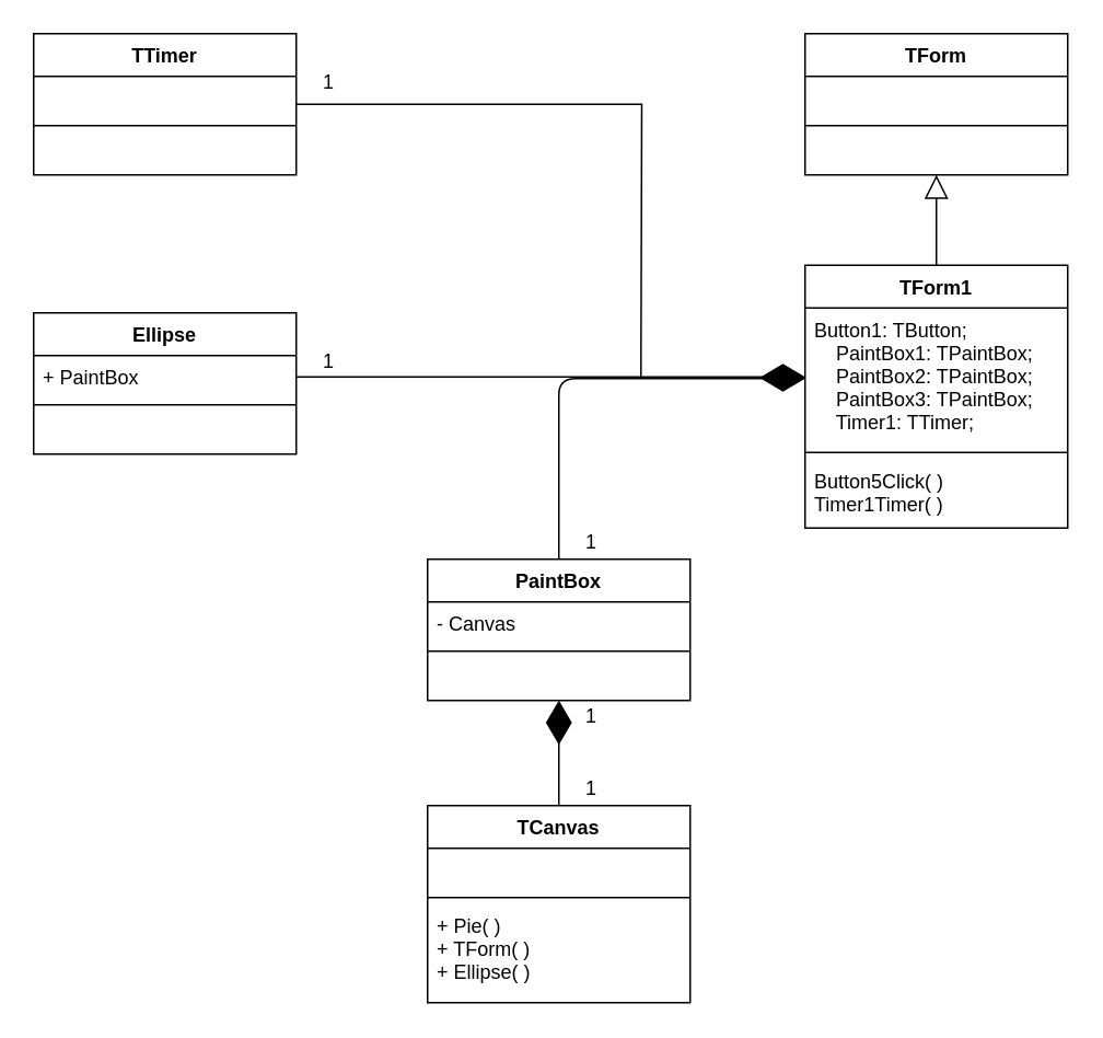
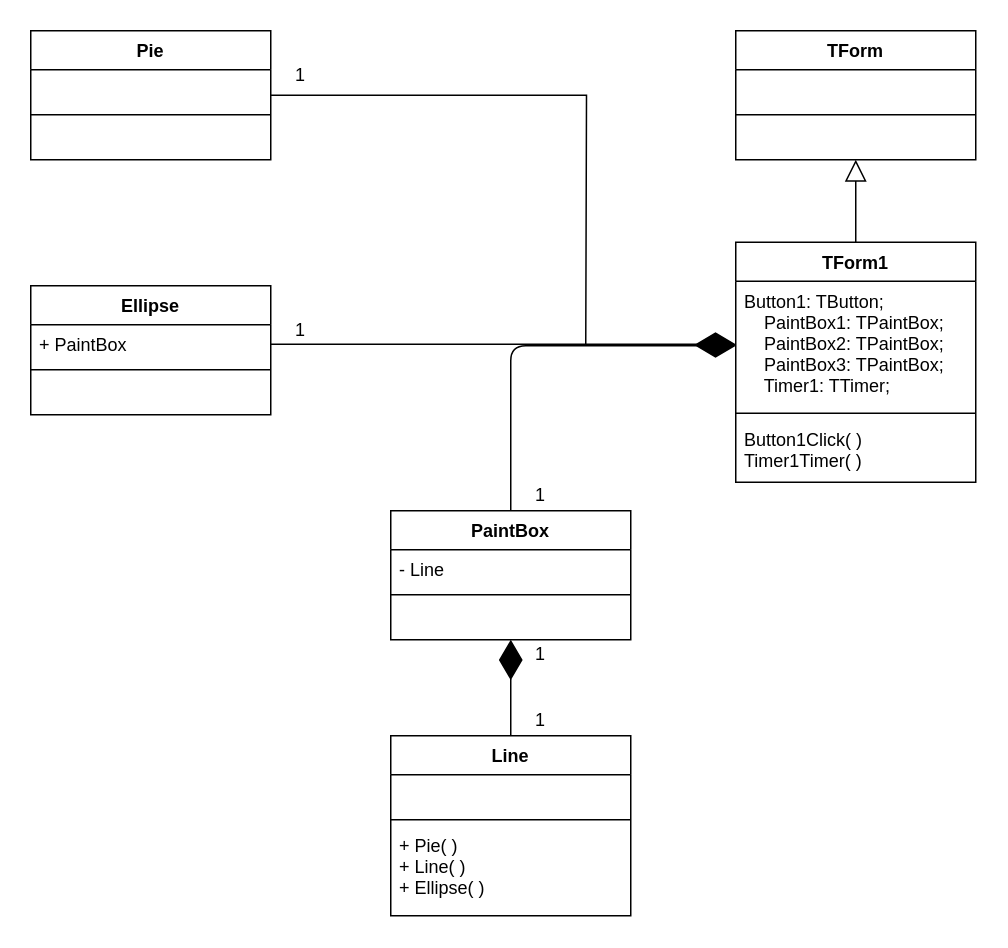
  <mxCell id="0" />
  <mxCell id="1" parent="0" />
  <mxCell id="2" value="TForm" style="swimlane;fontStyle=1;align=center;verticalAlign=top;childLayout=stackLayout;horizontal=1;startSize=26;horizontalStack=0;resizeParent=1;resizeParentMax=0;resizeLast=0;collapsible=1;marginBottom=0;" vertex="1" parent="1"><mxGeometry x="490" y="20" width="160" height="86" as="geometry" /></mxCell>
  <mxCell id="3" value=" " style="text;strokeColor=none;fillColor=none;align=left;verticalAlign=top;spacingLeft=4;spacingRight=4;overflow=hidden;rotatable=0;points=[[0,0.5],[1,0.5]];portConstraint=eastwest;" vertex="1" parent="2"><mxGeometry y="26" width="160" height="26" as="geometry" /></mxCell>
  <mxCell id="4" value="" style="line;strokeWidth=1;fillColor=none;align=left;verticalAlign=middle;spacingTop=-1;spacingLeft=3;spacingRight=3;rotatable=0;labelPosition=right;points=[];portConstraint=eastwest;" vertex="1" parent="2"><mxGeometry y="52" width="160" height="8" as="geometry" /></mxCell>
  <mxCell id="5" value=" " style="text;strokeColor=none;fillColor=none;align=left;verticalAlign=top;spacingLeft=4;spacingRight=4;overflow=hidden;rotatable=0;points=[[0,0.5],[1,0.5]];portConstraint=eastwest;" vertex="1" parent="2"><mxGeometry y="60" width="160" height="26" as="geometry" /></mxCell>
  <mxCell id="6" value="TForm1" style="swimlane;fontStyle=1;align=center;verticalAlign=top;childLayout=stackLayout;horizontal=1;startSize=26;horizontalStack=0;resizeParent=1;resizeParentMax=0;resizeLast=0;collapsible=1;marginBottom=0;" vertex="1" parent="1"><mxGeometry x="490" y="161" width="160" height="160" as="geometry" /></mxCell>
  <mxCell id="7" value="Button1: TButton;&#10;    PaintBox1: TPaintBox;&#10;    PaintBox2: TPaintBox;&#10;    PaintBox3: TPaintBox;&#10;    Timer1: TTimer;" style="text;strokeColor=none;fillColor=none;align=left;verticalAlign=top;spacingLeft=4;spacingRight=4;overflow=hidden;rotatable=0;points=[[0,0.5],[1,0.5]];portConstraint=eastwest;" vertex="1" parent="6"><mxGeometry y="26" width="160" height="84" as="geometry" /></mxCell>
  <mxCell id="8" value="" style="line;strokeWidth=1;fillColor=none;align=left;verticalAlign=middle;spacingTop=-1;spacingLeft=3;spacingRight=3;rotatable=0;labelPosition=right;points=[];portConstraint=eastwest;" vertex="1" parent="6"><mxGeometry y="110" width="160" height="8" as="geometry" /></mxCell>
- <mxCell id="9" value="Button5Click( )&#10;Timer1Timer( )" style="text;strokeColor=none;fillColor=none;align=left;verticalAlign=top;spacingLeft=4;spacingRight=4;overflow=hidden;rotatable=0;points=[[0,0.5],[1,0.5]];portConstraint=eastwest;" vertex="1" parent="6"><mxGeometry y="118" width="160" height="42" as="geometry" /></mxCell>
+ <mxCell id="9" value="Button1Click( )&#10;Timer1Timer( )" style="text;strokeColor=none;fillColor=none;align=left;verticalAlign=top;spacingLeft=4;spacingRight=4;overflow=hidden;rotatable=0;points=[[0,0.5],[1,0.5]];portConstraint=eastwest;" vertex="1" parent="6"><mxGeometry y="118" width="160" height="42" as="geometry" /></mxCell>
  <mxCell id="10" value="" style="endArrow=block;endFill=0;endSize=12;html=1;" edge="1" parent="1" source="6" target="5"><mxGeometry width="160" relative="1" as="geometry"><mxPoint x="490" y="300" as="sourcePoint" /><mxPoint x="650" y="300" as="targetPoint" /></mxGeometry></mxCell>
  <mxCell id="11" value="Ellipse" style="swimlane;fontStyle=1;align=center;verticalAlign=top;childLayout=stackLayout;horizontal=1;startSize=26;horizontalStack=0;resizeParent=1;resizeParentMax=0;resizeLast=0;collapsible=1;marginBottom=0;" vertex="1" parent="1"><mxGeometry x="20" y="190" width="160" height="86" as="geometry" /></mxCell>
  <mxCell id="12" value="+ PaintBox" style="text;strokeColor=none;fillColor=none;align=left;verticalAlign=top;spacingLeft=4;spacingRight=4;overflow=hidden;rotatable=0;points=[[0,0.5],[1,0.5]];portConstraint=eastwest;" vertex="1" parent="11"><mxGeometry y="26" width="160" height="26" as="geometry" /></mxCell>
  <mxCell id="13" value="" style="line;strokeWidth=1;fillColor=none;align=left;verticalAlign=middle;spacingTop=-1;spacingLeft=3;spacingRight=3;rotatable=0;labelPosition=right;points=[];portConstraint=eastwest;" vertex="1" parent="11"><mxGeometry y="52" width="160" height="8" as="geometry" /></mxCell>
  <mxCell id="14" value=" " style="text;strokeColor=none;fillColor=none;align=left;verticalAlign=top;spacingLeft=4;spacingRight=4;overflow=hidden;rotatable=0;points=[[0,0.5],[1,0.5]];portConstraint=eastwest;" vertex="1" parent="11"><mxGeometry y="60" width="160" height="26" as="geometry" /></mxCell>
  <mxCell id="15" value="PaintBox" style="swimlane;fontStyle=1;align=center;verticalAlign=top;childLayout=stackLayout;horizontal=1;startSize=26;horizontalStack=0;resizeParent=1;resizeParentMax=0;resizeLast=0;collapsible=1;marginBottom=0;" vertex="1" parent="1"><mxGeometry x="260" y="340" width="160" height="86" as="geometry" /></mxCell>
- <mxCell id="16" value="- Canvas" style="text;strokeColor=none;fillColor=none;align=left;verticalAlign=top;spacingLeft=4;spacingRight=4;overflow=hidden;rotatable=0;points=[[0,0.5],[1,0.5]];portConstraint=eastwest;" vertex="1" parent="15"><mxGeometry y="26" width="160" height="26" as="geometry" /></mxCell>
+ <mxCell id="16" value="- Line" style="text;strokeColor=none;fillColor=none;align=left;verticalAlign=top;spacingLeft=4;spacingRight=4;overflow=hidden;rotatable=0;points=[[0,0.5],[1,0.5]];portConstraint=eastwest;" vertex="1" parent="15"><mxGeometry y="26" width="160" height="26" as="geometry" /></mxCell>
  <mxCell id="17" value="" style="line;strokeWidth=1;fillColor=none;align=left;verticalAlign=middle;spacingTop=-1;spacingLeft=3;spacingRight=3;rotatable=0;labelPosition=right;points=[];portConstraint=eastwest;" vertex="1" parent="15"><mxGeometry y="52" width="160" height="8" as="geometry" /></mxCell>
  <mxCell id="18" value=" " style="text;strokeColor=none;fillColor=none;align=left;verticalAlign=top;spacingLeft=4;spacingRight=4;overflow=hidden;rotatable=0;points=[[0,0.5],[1,0.5]];portConstraint=eastwest;" vertex="1" parent="15"><mxGeometry y="60" width="160" height="26" as="geometry" /></mxCell>
  <mxCell id="19" value="" style="endArrow=diamondThin;endFill=1;endSize=24;html=1;entryX=0;entryY=0.5;entryDx=0;entryDy=0;exitX=1;exitY=0.5;exitDx=0;exitDy=0;" edge="1" parent="1" source="12" target="7"><mxGeometry width="160" relative="1" as="geometry"><mxPoint x="20" y="410" as="sourcePoint" /><mxPoint x="180" y="410" as="targetPoint" /></mxGeometry></mxCell>
  <mxCell id="20" value="" style="endArrow=diamondThin;endFill=1;endSize=24;html=1;exitX=0.5;exitY=0;exitDx=0;exitDy=0;" edge="1" parent="1" source="15"><mxGeometry width="160" relative="1" as="geometry"><mxPoint x="360" y="290" as="sourcePoint" /><mxPoint x="490" y="230" as="targetPoint" /><Array as="points"><mxPoint x="340" y="230" /></Array></mxGeometry></mxCell>
- <mxCell id="21" value="TCanvas" style="swimlane;fontStyle=1;align=center;verticalAlign=top;childLayout=stackLayout;horizontal=1;startSize=26;horizontalStack=0;resizeParent=1;resizeParentMax=0;resizeLast=0;collapsible=1;marginBottom=0;" vertex="1" parent="1"><mxGeometry x="260" y="490" width="160" height="120" as="geometry" /></mxCell>
+ <mxCell id="21" value="Line" style="swimlane;fontStyle=1;align=center;verticalAlign=top;childLayout=stackLayout;horizontal=1;startSize=26;horizontalStack=0;resizeParent=1;resizeParentMax=0;resizeLast=0;collapsible=1;marginBottom=0;" vertex="1" parent="1"><mxGeometry x="260" y="490" width="160" height="120" as="geometry" /></mxCell>
  <mxCell id="22" value=" " style="text;strokeColor=none;fillColor=none;align=left;verticalAlign=top;spacingLeft=4;spacingRight=4;overflow=hidden;rotatable=0;points=[[0,0.5],[1,0.5]];portConstraint=eastwest;" vertex="1" parent="21"><mxGeometry y="26" width="160" height="26" as="geometry" /></mxCell>
  <mxCell id="23" value="" style="line;strokeWidth=1;fillColor=none;align=left;verticalAlign=middle;spacingTop=-1;spacingLeft=3;spacingRight=3;rotatable=0;labelPosition=right;points=[];portConstraint=eastwest;" vertex="1" parent="21"><mxGeometry y="52" width="160" height="8" as="geometry" /></mxCell>
- <mxCell id="24" value="+ Pie( )&#10;+ TForm( )&#10;+ Ellipse( )" style="text;strokeColor=none;fillColor=none;align=left;verticalAlign=top;spacingLeft=4;spacingRight=4;overflow=hidden;rotatable=0;points=[[0,0.5],[1,0.5]];portConstraint=eastwest;" vertex="1" parent="21"><mxGeometry y="60" width="160" height="60" as="geometry" /></mxCell>
+ <mxCell id="24" value="+ Pie( )&#10;+ Line( )&#10;+ Ellipse( )" style="text;strokeColor=none;fillColor=none;align=left;verticalAlign=top;spacingLeft=4;spacingRight=4;overflow=hidden;rotatable=0;points=[[0,0.5],[1,0.5]];portConstraint=eastwest;" vertex="1" parent="21"><mxGeometry y="60" width="160" height="60" as="geometry" /></mxCell>
  <mxCell id="25" value="" style="edgeStyle=orthogonalEdgeStyle;rounded=0;orthogonalLoop=1;jettySize=auto;html=1;endArrow=none;endFill=0;" edge="1" parent="1" source="26"><mxGeometry relative="1" as="geometry"><mxPoint x="390" y="230" as="targetPoint" /></mxGeometry></mxCell>
- <mxCell id="26" value="TTimer" style="swimlane;fontStyle=1;align=center;verticalAlign=top;childLayout=stackLayout;horizontal=1;startSize=26;horizontalStack=0;resizeParent=1;resizeParentMax=0;resizeLast=0;collapsible=1;marginBottom=0;" vertex="1" parent="1"><mxGeometry x="20" y="20" width="160" height="86" as="geometry" /></mxCell>
+ <mxCell id="26" value="Pie" style="swimlane;fontStyle=1;align=center;verticalAlign=top;childLayout=stackLayout;horizontal=1;startSize=26;horizontalStack=0;resizeParent=1;resizeParentMax=0;resizeLast=0;collapsible=1;marginBottom=0;" vertex="1" parent="1"><mxGeometry x="20" y="20" width="160" height="86" as="geometry" /></mxCell>
  <mxCell id="27" value=" " style="text;strokeColor=none;fillColor=none;align=left;verticalAlign=top;spacingLeft=4;spacingRight=4;overflow=hidden;rotatable=0;points=[[0,0.5],[1,0.5]];portConstraint=eastwest;" vertex="1" parent="26"><mxGeometry y="26" width="160" height="26" as="geometry" /></mxCell>
  <mxCell id="28" value="" style="line;strokeWidth=1;fillColor=none;align=left;verticalAlign=middle;spacingTop=-1;spacingLeft=3;spacingRight=3;rotatable=0;labelPosition=right;points=[];portConstraint=eastwest;" vertex="1" parent="26"><mxGeometry y="52" width="160" height="8" as="geometry" /></mxCell>
  <mxCell id="29" value=" " style="text;strokeColor=none;fillColor=none;align=left;verticalAlign=top;spacingLeft=4;spacingRight=4;overflow=hidden;rotatable=0;points=[[0,0.5],[1,0.5]];portConstraint=eastwest;" vertex="1" parent="26"><mxGeometry y="60" width="160" height="26" as="geometry" /></mxCell>
  <mxCell id="30" value="" style="endArrow=diamondThin;endFill=1;endSize=24;html=1;exitX=0.5;exitY=0;exitDx=0;exitDy=0;" edge="1" parent="1" source="21" target="18"><mxGeometry width="160" relative="1" as="geometry"><mxPoint x="20" y="630" as="sourcePoint" /><mxPoint x="180" y="630" as="targetPoint" /></mxGeometry></mxCell>
  <mxCell id="31" value="1" style="text;html=1;strokeColor=none;fillColor=none;align=center;verticalAlign=middle;whiteSpace=wrap;rounded=0;" vertex="1" parent="1"><mxGeometry x="340" y="426" width="40" height="20" as="geometry" /></mxCell>
  <mxCell id="32" value="1" style="text;html=1;strokeColor=none;fillColor=none;align=center;verticalAlign=middle;whiteSpace=wrap;rounded=0;" vertex="1" parent="1"><mxGeometry x="340" y="470" width="40" height="20" as="geometry" /></mxCell>
  <mxCell id="33" value="1" style="text;html=1;strokeColor=none;fillColor=none;align=center;verticalAlign=middle;whiteSpace=wrap;rounded=0;" vertex="1" parent="1"><mxGeometry x="180" y="210" width="40" height="20" as="geometry" /></mxCell>
  <mxCell id="34" value="1" style="text;html=1;strokeColor=none;fillColor=none;align=center;verticalAlign=middle;whiteSpace=wrap;rounded=0;" vertex="1" parent="1"><mxGeometry x="180" y="40" width="40" height="20" as="geometry" /></mxCell>
  <mxCell id="35" value="1" style="text;html=1;strokeColor=none;fillColor=none;align=center;verticalAlign=middle;whiteSpace=wrap;rounded=0;" vertex="1" parent="1"><mxGeometry x="340" y="320" width="40" height="20" as="geometry" /></mxCell>
